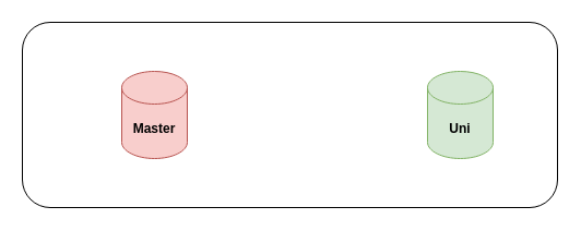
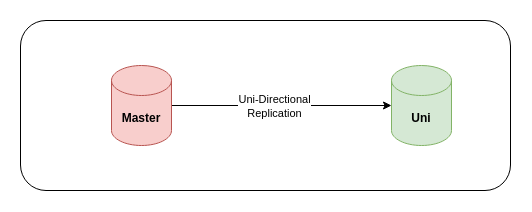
  <mxCell id="0" />
  <mxCell id="1" parent="0" />
+ <mxCell id="2" style="edgeStyle=orthogonalEdgeStyle;rounded=0;orthogonalLoop=1;jettySize=auto;html=1;entryX=0;entryY=0.5;entryDx=0;entryDy=0;entryPerimeter=0;" edge="1" parent="1" source="4" target="5"><mxGeometry relative="1" as="geometry" /></mxCell>
+ <mxCell id="3" value="Uni-Directional &lt;br&gt;Replication" style="edgeLabel;html=1;align=center;verticalAlign=middle;resizable=0;points=[];" vertex="1" connectable="0" parent="2"><mxGeometry x="-0.283" y="3" relative="1" as="geometry"><mxPoint x="23" y="3" as="offset" /></mxGeometry></mxCell>
  <mxCell id="4" value="&lt;b&gt;Master&lt;/b&gt;" style="shape=cylinder3;whiteSpace=wrap;html=1;boundedLbl=1;backgroundOutline=1;size=15;fillColor=#f8cecc;strokeColor=#b85450;" vertex="1" parent="1"><mxGeometry x="111" y="65" width="60" height="80" as="geometry" /></mxCell>
  <mxCell id="5" value="&lt;b&gt;Uni&lt;/b&gt;" style="shape=cylinder3;whiteSpace=wrap;html=1;boundedLbl=1;backgroundOutline=1;size=15;fillColor=#d5e8d4;strokeColor=#82b366;" vertex="1" parent="1"><mxGeometry x="391" y="65" width="60" height="80" as="geometry" /></mxCell>
  <mxCell id="6" value="" style="rounded=1;whiteSpace=wrap;html=1;fillColor=none;" vertex="1" parent="1"><mxGeometry x="20" y="20" width="490" height="170" as="geometry" /></mxCell>
